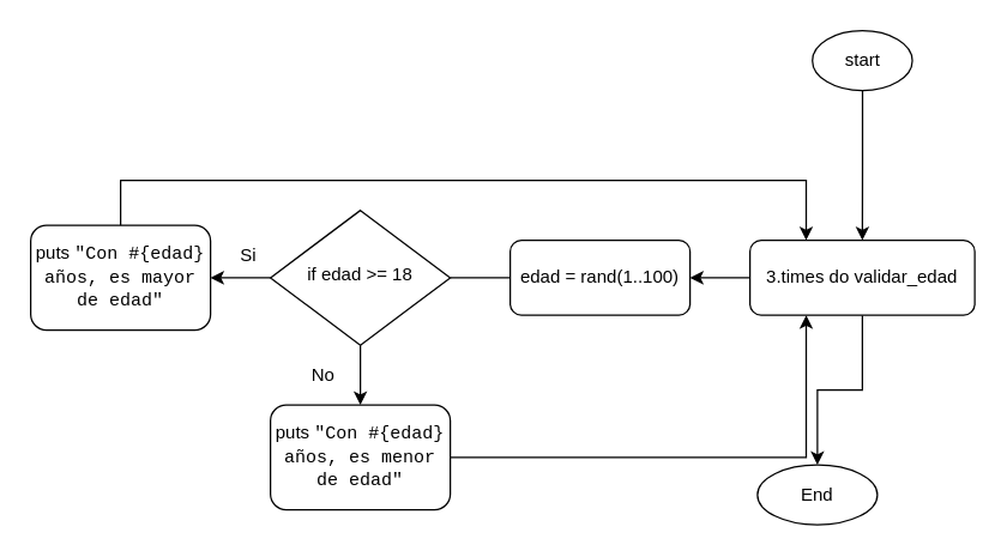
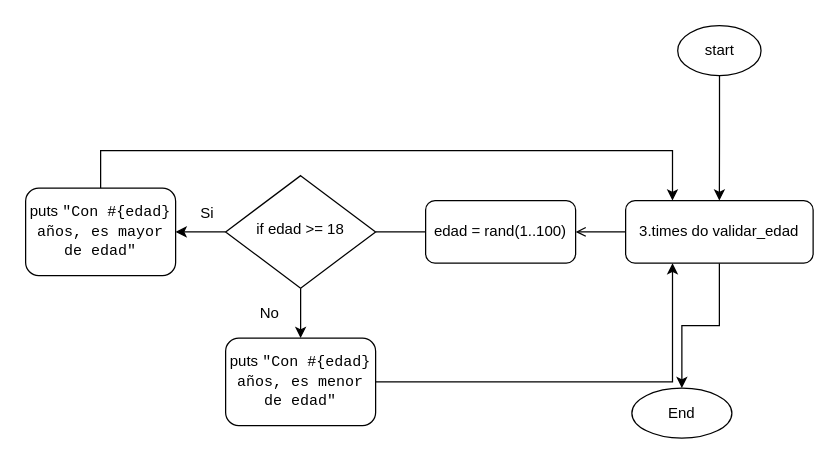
  <mxCell id="0" />
  <mxCell id="1" parent="0" />
- <mxCell id="2" style="edgeStyle=orthogonalEdgeStyle;rounded=0;orthogonalLoop=1;jettySize=auto;html=1;" edge="1" parent="1" source="4" target="10"><mxGeometry relative="1" as="geometry" /></mxCell>
+ <mxCell id="2" style="edgeStyle=orthogonalEdgeStyle;rounded=0;orthogonalLoop=1;jettySize=auto;html=1;endArrow=open;" edge="1" parent="1" source="4" target="10"><mxGeometry relative="1" as="geometry" /></mxCell>
  <mxCell id="3" style="edgeStyle=orthogonalEdgeStyle;rounded=0;orthogonalLoop=1;jettySize=auto;html=1;entryX=0.5;entryY=0;entryDx=0;entryDy=0;entryPerimeter=0;" edge="1" parent="1" source="4" target="7"><mxGeometry relative="1" as="geometry" /></mxCell>
  <mxCell id="4" value="&lt;p&gt;3.times do validar_edad&lt;/p&gt;" style="rounded=1;whiteSpace=wrap;html=1;fontSize=12;glass=0;strokeWidth=1;shadow=0;fillColor=#FFFFFF;" parent="1" vertex="1"><mxGeometry x="500" y="160" width="150" height="50" as="geometry" /></mxCell>
  <mxCell id="5" style="edgeStyle=orthogonalEdgeStyle;rounded=0;orthogonalLoop=1;jettySize=auto;html=1;" parent="1" source="6" target="4" edge="1"><mxGeometry relative="1" as="geometry" /></mxCell>
  <mxCell id="6" value="start" style="strokeWidth=1;html=1;shape=mxgraph.flowchart.start_1;whiteSpace=wrap;" parent="1" vertex="1"><mxGeometry x="541.66" y="20" width="66.67" height="40" as="geometry" /></mxCell>
  <mxCell id="7" value="End" style="strokeWidth=1;html=1;shape=mxgraph.flowchart.start_1;whiteSpace=wrap;fillColor=#FFFFFF;" parent="1" vertex="1"><mxGeometry x="505" y="310" width="80" height="40" as="geometry" /></mxCell>
  <mxCell id="8" value="No" style="text;html=1;align=center;verticalAlign=middle;resizable=0;points=[];autosize=1;" parent="1" vertex="1"><mxGeometry x="200" y="240" width="30" height="20" as="geometry" /></mxCell>
  <mxCell id="9" style="edgeStyle=orthogonalEdgeStyle;rounded=0;orthogonalLoop=1;jettySize=auto;html=1;endArrow=none;" edge="1" parent="1" source="10" target="13"><mxGeometry relative="1" as="geometry" /></mxCell>
  <mxCell id="10" value="&lt;p&gt;edad = rand(1..100)&lt;/p&gt;" style="rounded=1;whiteSpace=wrap;html=1;fontSize=12;glass=0;strokeWidth=1;shadow=0;fillColor=#FFFFFF;" vertex="1" parent="1"><mxGeometry y="160" width="120" height="50" as="geometry" x="340" /></mxCell>
  <mxCell id="11" style="edgeStyle=orthogonalEdgeStyle;rounded=0;orthogonalLoop=1;jettySize=auto;html=1;" edge="1" parent="1" source="13" target="15"><mxGeometry relative="1" as="geometry" /></mxCell>
  <mxCell id="12" style="edgeStyle=orthogonalEdgeStyle;rounded=0;orthogonalLoop=1;jettySize=auto;html=1;" edge="1" parent="1" source="13" target="17"><mxGeometry relative="1" as="geometry" /></mxCell>
  <mxCell id="13" value="&lt;p&gt;if edad &amp;gt;= 18&lt;/p&gt;" style="rhombus;whiteSpace=wrap;html=1;shadow=0;fontFamily=Helvetica;fontSize=12;align=center;strokeWidth=1;spacing=6;spacingTop=-4;" vertex="1" parent="1"><mxGeometry x="180" y="140" width="120" height="90" as="geometry" /></mxCell>
  <mxCell id="14" style="edgeStyle=orthogonalEdgeStyle;rounded=0;orthogonalLoop=1;jettySize=auto;html=1;entryX=0.25;entryY=0;entryDx=0;entryDy=0;" edge="1" parent="1" source="15" target="4"><mxGeometry relative="1" as="geometry"><Array as="points"><mxPoint x="80" y="120" /><mxPoint x="538" y="120" /></Array></mxGeometry></mxCell>
  <mxCell id="15" value="&lt;p&gt;puts&amp;nbsp;&lt;span style=&quot;font-family: &amp;#34;menlo&amp;#34; , &amp;#34;monaco&amp;#34; , &amp;#34;courier new&amp;#34; , monospace&quot;&gt;&quot;Con &lt;/span&gt;&lt;span style=&quot;font-family: &amp;#34;menlo&amp;#34; , &amp;#34;monaco&amp;#34; , &amp;#34;courier new&amp;#34; , monospace&quot;&gt;#{&lt;/span&gt;&lt;span style=&quot;font-family: &amp;#34;menlo&amp;#34; , &amp;#34;monaco&amp;#34; , &amp;#34;courier new&amp;#34; , monospace&quot;&gt;edad&lt;/span&gt;&lt;span style=&quot;font-family: &amp;#34;menlo&amp;#34; , &amp;#34;monaco&amp;#34; , &amp;#34;courier new&amp;#34; , monospace&quot;&gt;}&lt;/span&gt;&lt;span style=&quot;font-family: &amp;#34;menlo&amp;#34; , &amp;#34;monaco&amp;#34; , &amp;#34;courier new&amp;#34; , monospace&quot;&gt; años, es mayor de edad&quot;&lt;/span&gt;&lt;/p&gt;" style="rounded=1;whiteSpace=wrap;html=1;fontSize=12;glass=0;strokeWidth=1;shadow=0;" vertex="1" parent="1"><mxGeometry x="20" y="150" width="120" height="70" as="geometry" /></mxCell>
  <mxCell id="16" style="edgeStyle=orthogonalEdgeStyle;rounded=0;orthogonalLoop=1;jettySize=auto;html=1;entryX=0.25;entryY=1;entryDx=0;entryDy=0;" edge="1" parent="1" source="17" target="4"><mxGeometry relative="1" as="geometry" /></mxCell>
  <mxCell id="17" value="&lt;p&gt;puts&amp;nbsp;&lt;span style=&quot;font-family: &amp;#34;menlo&amp;#34; , &amp;#34;monaco&amp;#34; , &amp;#34;courier new&amp;#34; , monospace&quot;&gt;&quot;Con &lt;/span&gt;&lt;span style=&quot;font-family: &amp;#34;menlo&amp;#34; , &amp;#34;monaco&amp;#34; , &amp;#34;courier new&amp;#34; , monospace&quot;&gt;#{&lt;/span&gt;&lt;span style=&quot;font-family: &amp;#34;menlo&amp;#34; , &amp;#34;monaco&amp;#34; , &amp;#34;courier new&amp;#34; , monospace&quot;&gt;edad&lt;/span&gt;&lt;span style=&quot;font-family: &amp;#34;menlo&amp;#34; , &amp;#34;monaco&amp;#34; , &amp;#34;courier new&amp;#34; , monospace&quot;&gt;}&lt;/span&gt;&lt;span style=&quot;font-family: &amp;#34;menlo&amp;#34; , &amp;#34;monaco&amp;#34; , &amp;#34;courier new&amp;#34; , monospace&quot;&gt; años, es menor de edad&quot;&lt;/span&gt;&lt;/p&gt;" style="rounded=1;whiteSpace=wrap;html=1;fontSize=12;glass=0;strokeWidth=1;shadow=0;" vertex="1" parent="1"><mxGeometry x="180" y="270" width="120" height="70" as="geometry" /></mxCell>
  <mxCell id="18" value="Si" style="text;html=1;align=center;verticalAlign=middle;resizable=0;points=[];autosize=1;" vertex="1" parent="1"><mxGeometry x="150" y="160" width="30" height="20" as="geometry" /></mxCell>
